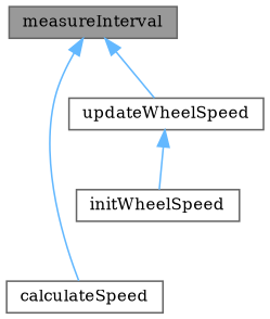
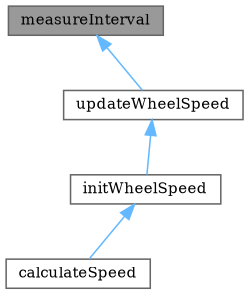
  digraph {
    fontname="DejaVu Serif"
    rankdir=TB
    node [color=grey40 fillcolor=white fontname="DejaVu Serif" fontsize=10 shape=box style=filled]
    edge [color=steelblue1 dir=back fontname="DejaVu Serif" fontsize=10 labelfontname=Helvetica labelfontsize=10 style=solid]
    n1 [color=gray40 fillcolor=grey60 fontcolor=black height=0.2 label=measureInterval width=0.4]
    n2 [height=0.2 label=calculateSpeed width=0.4]
    n3 [height=0.2 label=updateWheelSpeed width=0.4]
    n4 [height=0.2 label=initWheelSpeed width=0.4]
-   n1 -> n2
+   n4 -> n2
    n1 -> n3
    n3 -> n4
  }
